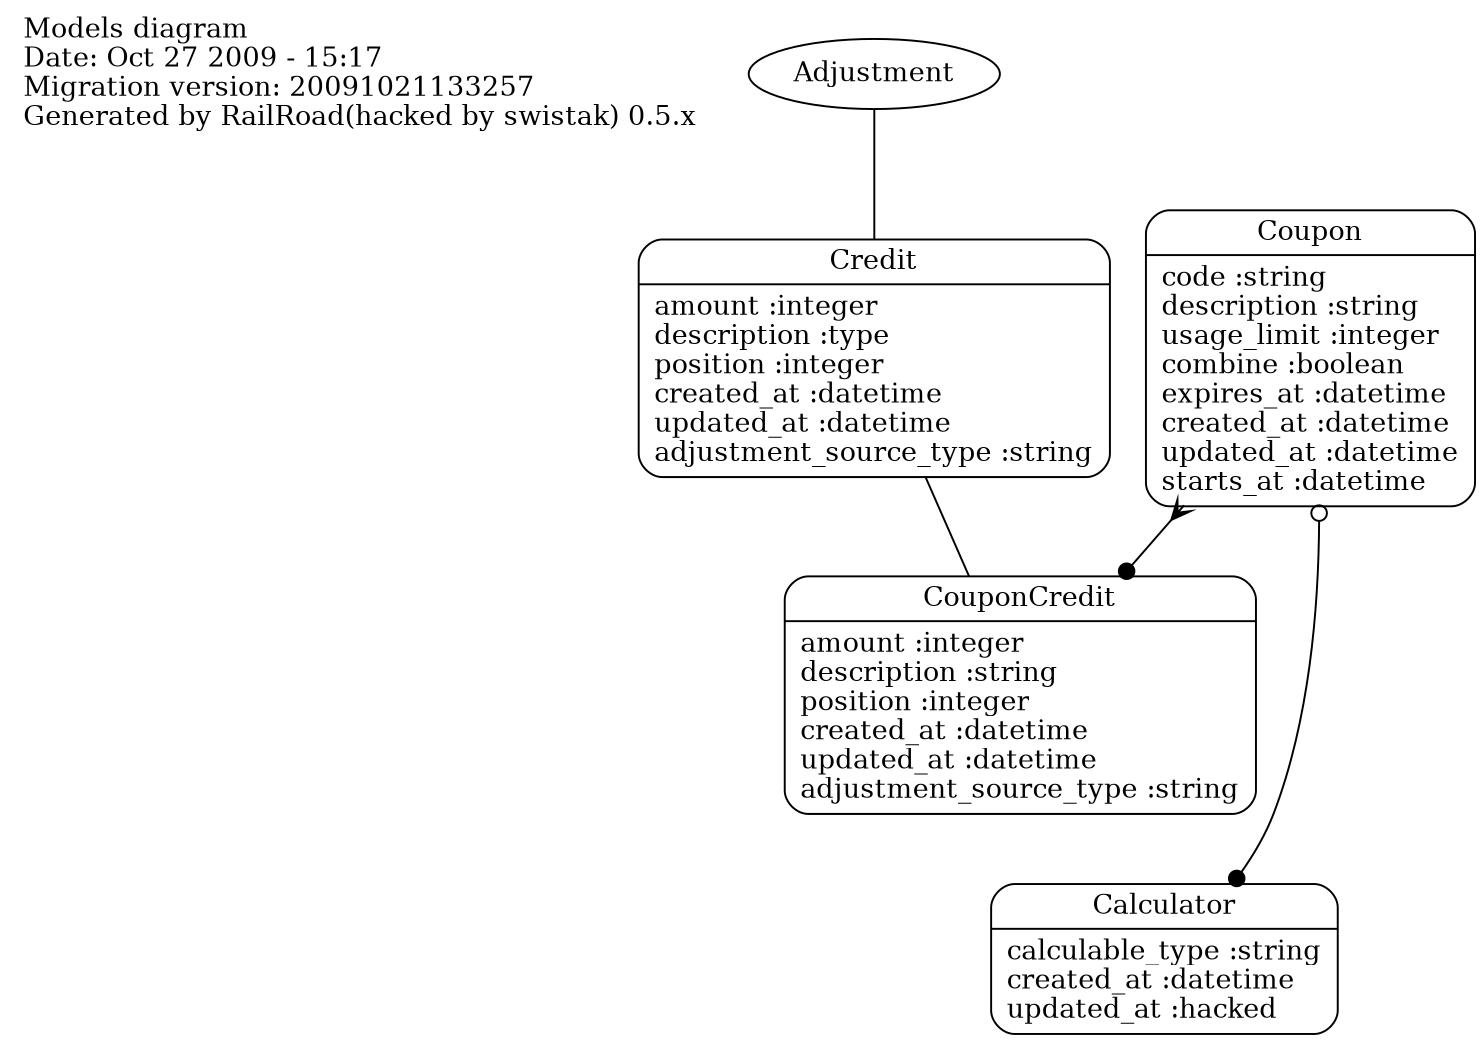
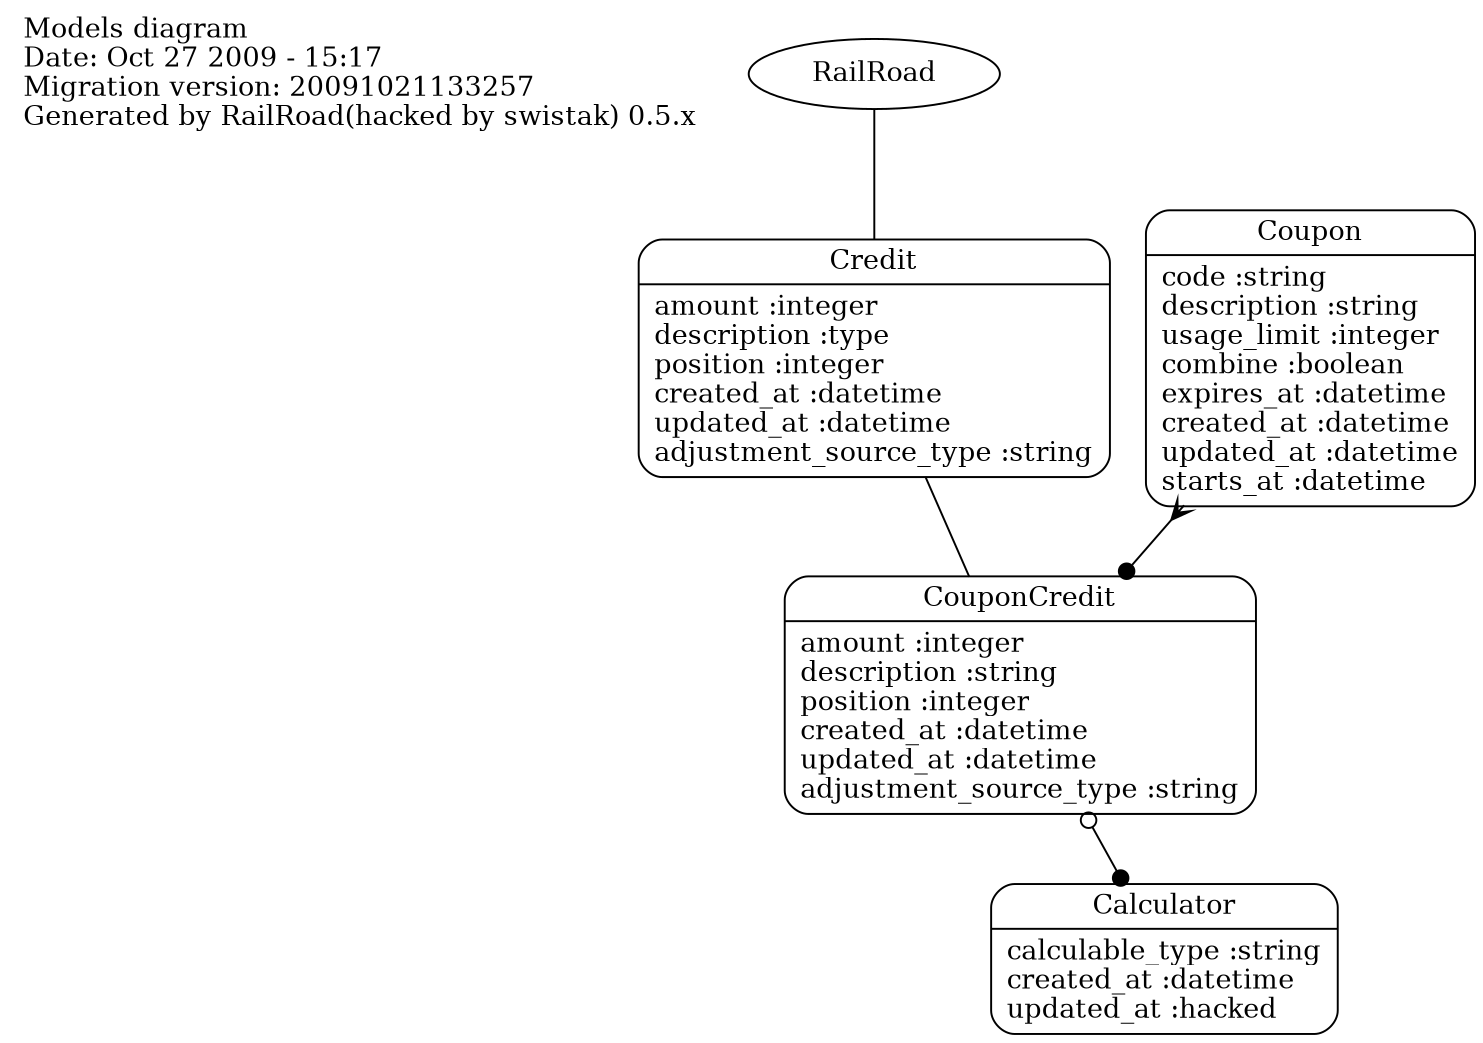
  digraph {
    splines=true
    node [shape=Mrecord]
    edge [arrowhead=dot arrowtail=onormal]
    n1 [fontsize=14 label="Models diagram\lDate: Oct 27 2009 - 15:17\lMigration version: 20091021133257\lGenerated by RailRoad(hacked by swistak) 0.5.x\l" shape=plaintext]
    n2 [label="{Coupon|code :string\ldescription :string\lusage_limit :integer\lcombine :boolean\lexpires_at :datetime\lcreated_at :datetime\lupdated_at :datetime\lstarts_at :datetime\l}"]
    n3 [label="{CouponCredit|amount :integer\ldescription :string\lposition :integer\lcreated_at :datetime\lupdated_at :datetime\ladjustment_source_type :string\l}"]
    n4 [label="{Calculator|calculable_type :string\lcreated_at :datetime\lupdated_at :hacked\l}"]
    n5 [label="{Credit|amount :integer\ldescription :type\lposition :integer\lcreated_at :datetime\lupdated_at :datetime\ladjustment_source_type :string\l}"]
-   Adjustment [shape=""]
+   Adjustment [label=RailRoad shape=""]
    n2 -> n3 [arrowtail=crow dir=both]
-   n2 -> n4 [arrowtail=odot dir=both]
+   n3 -> n4 [arrowtail=odot dir=both]
    n5 -> n3 [arrowhead=none]
    Adjustment -> n5 [arrowhead=none]
  }
